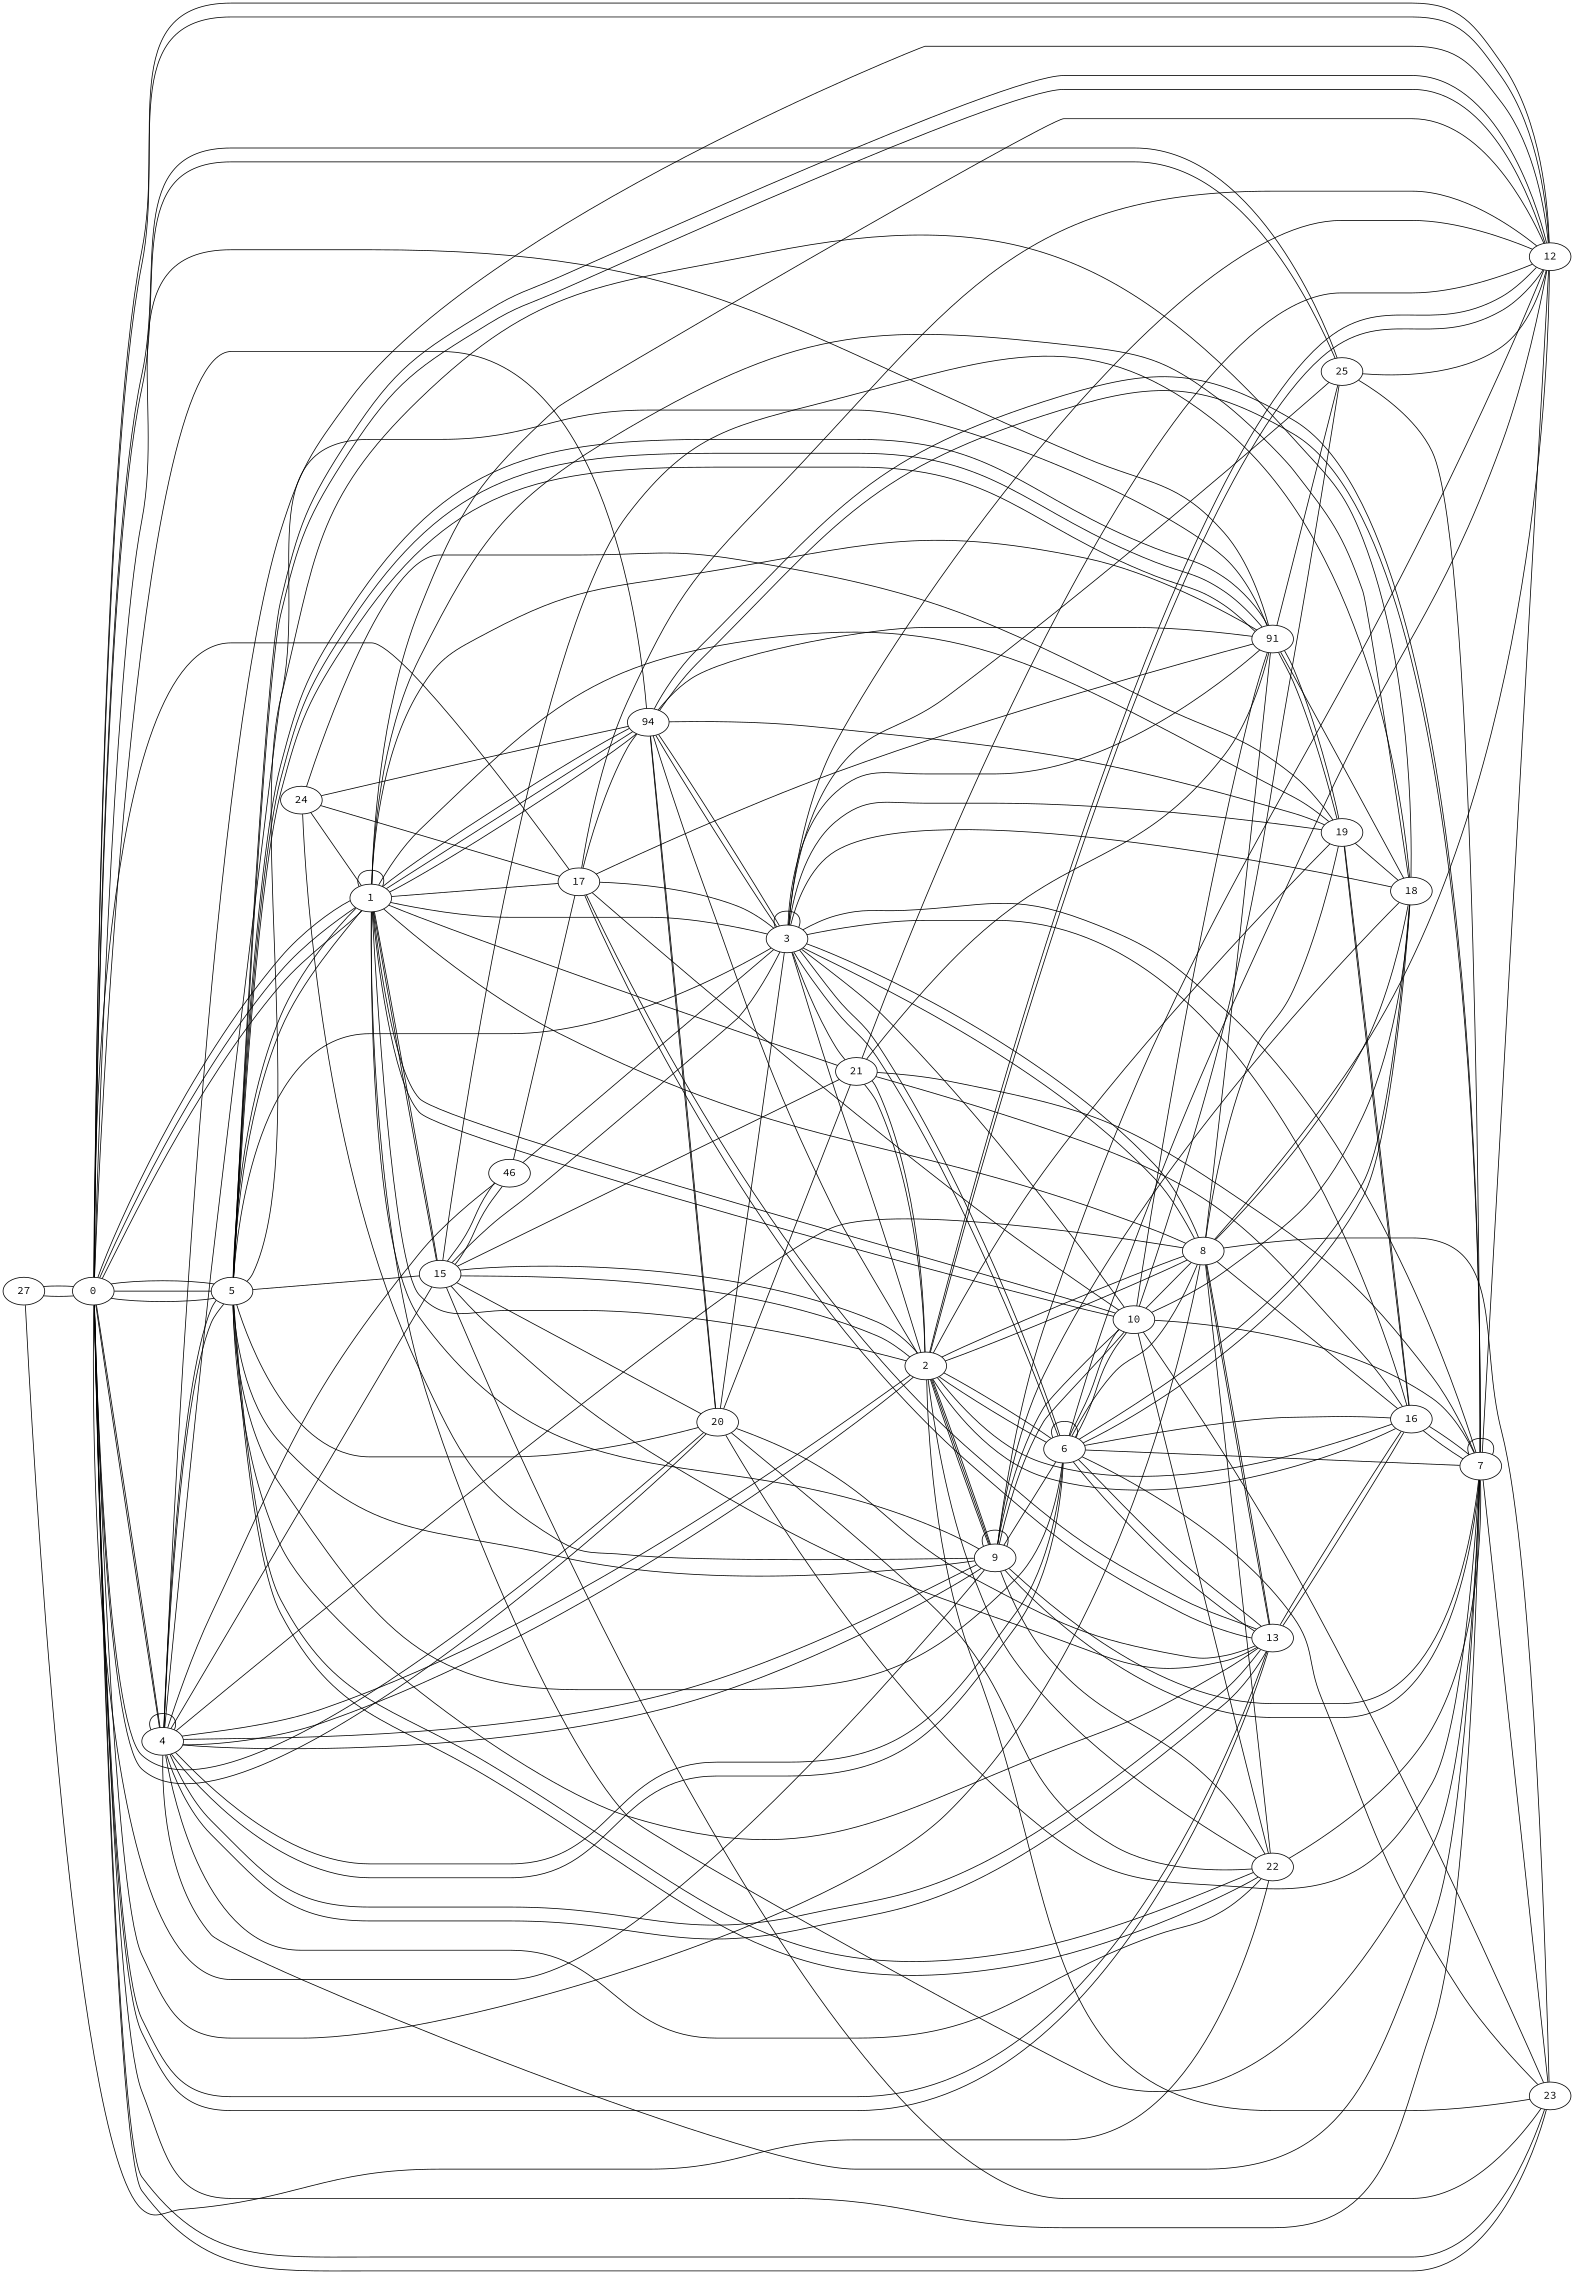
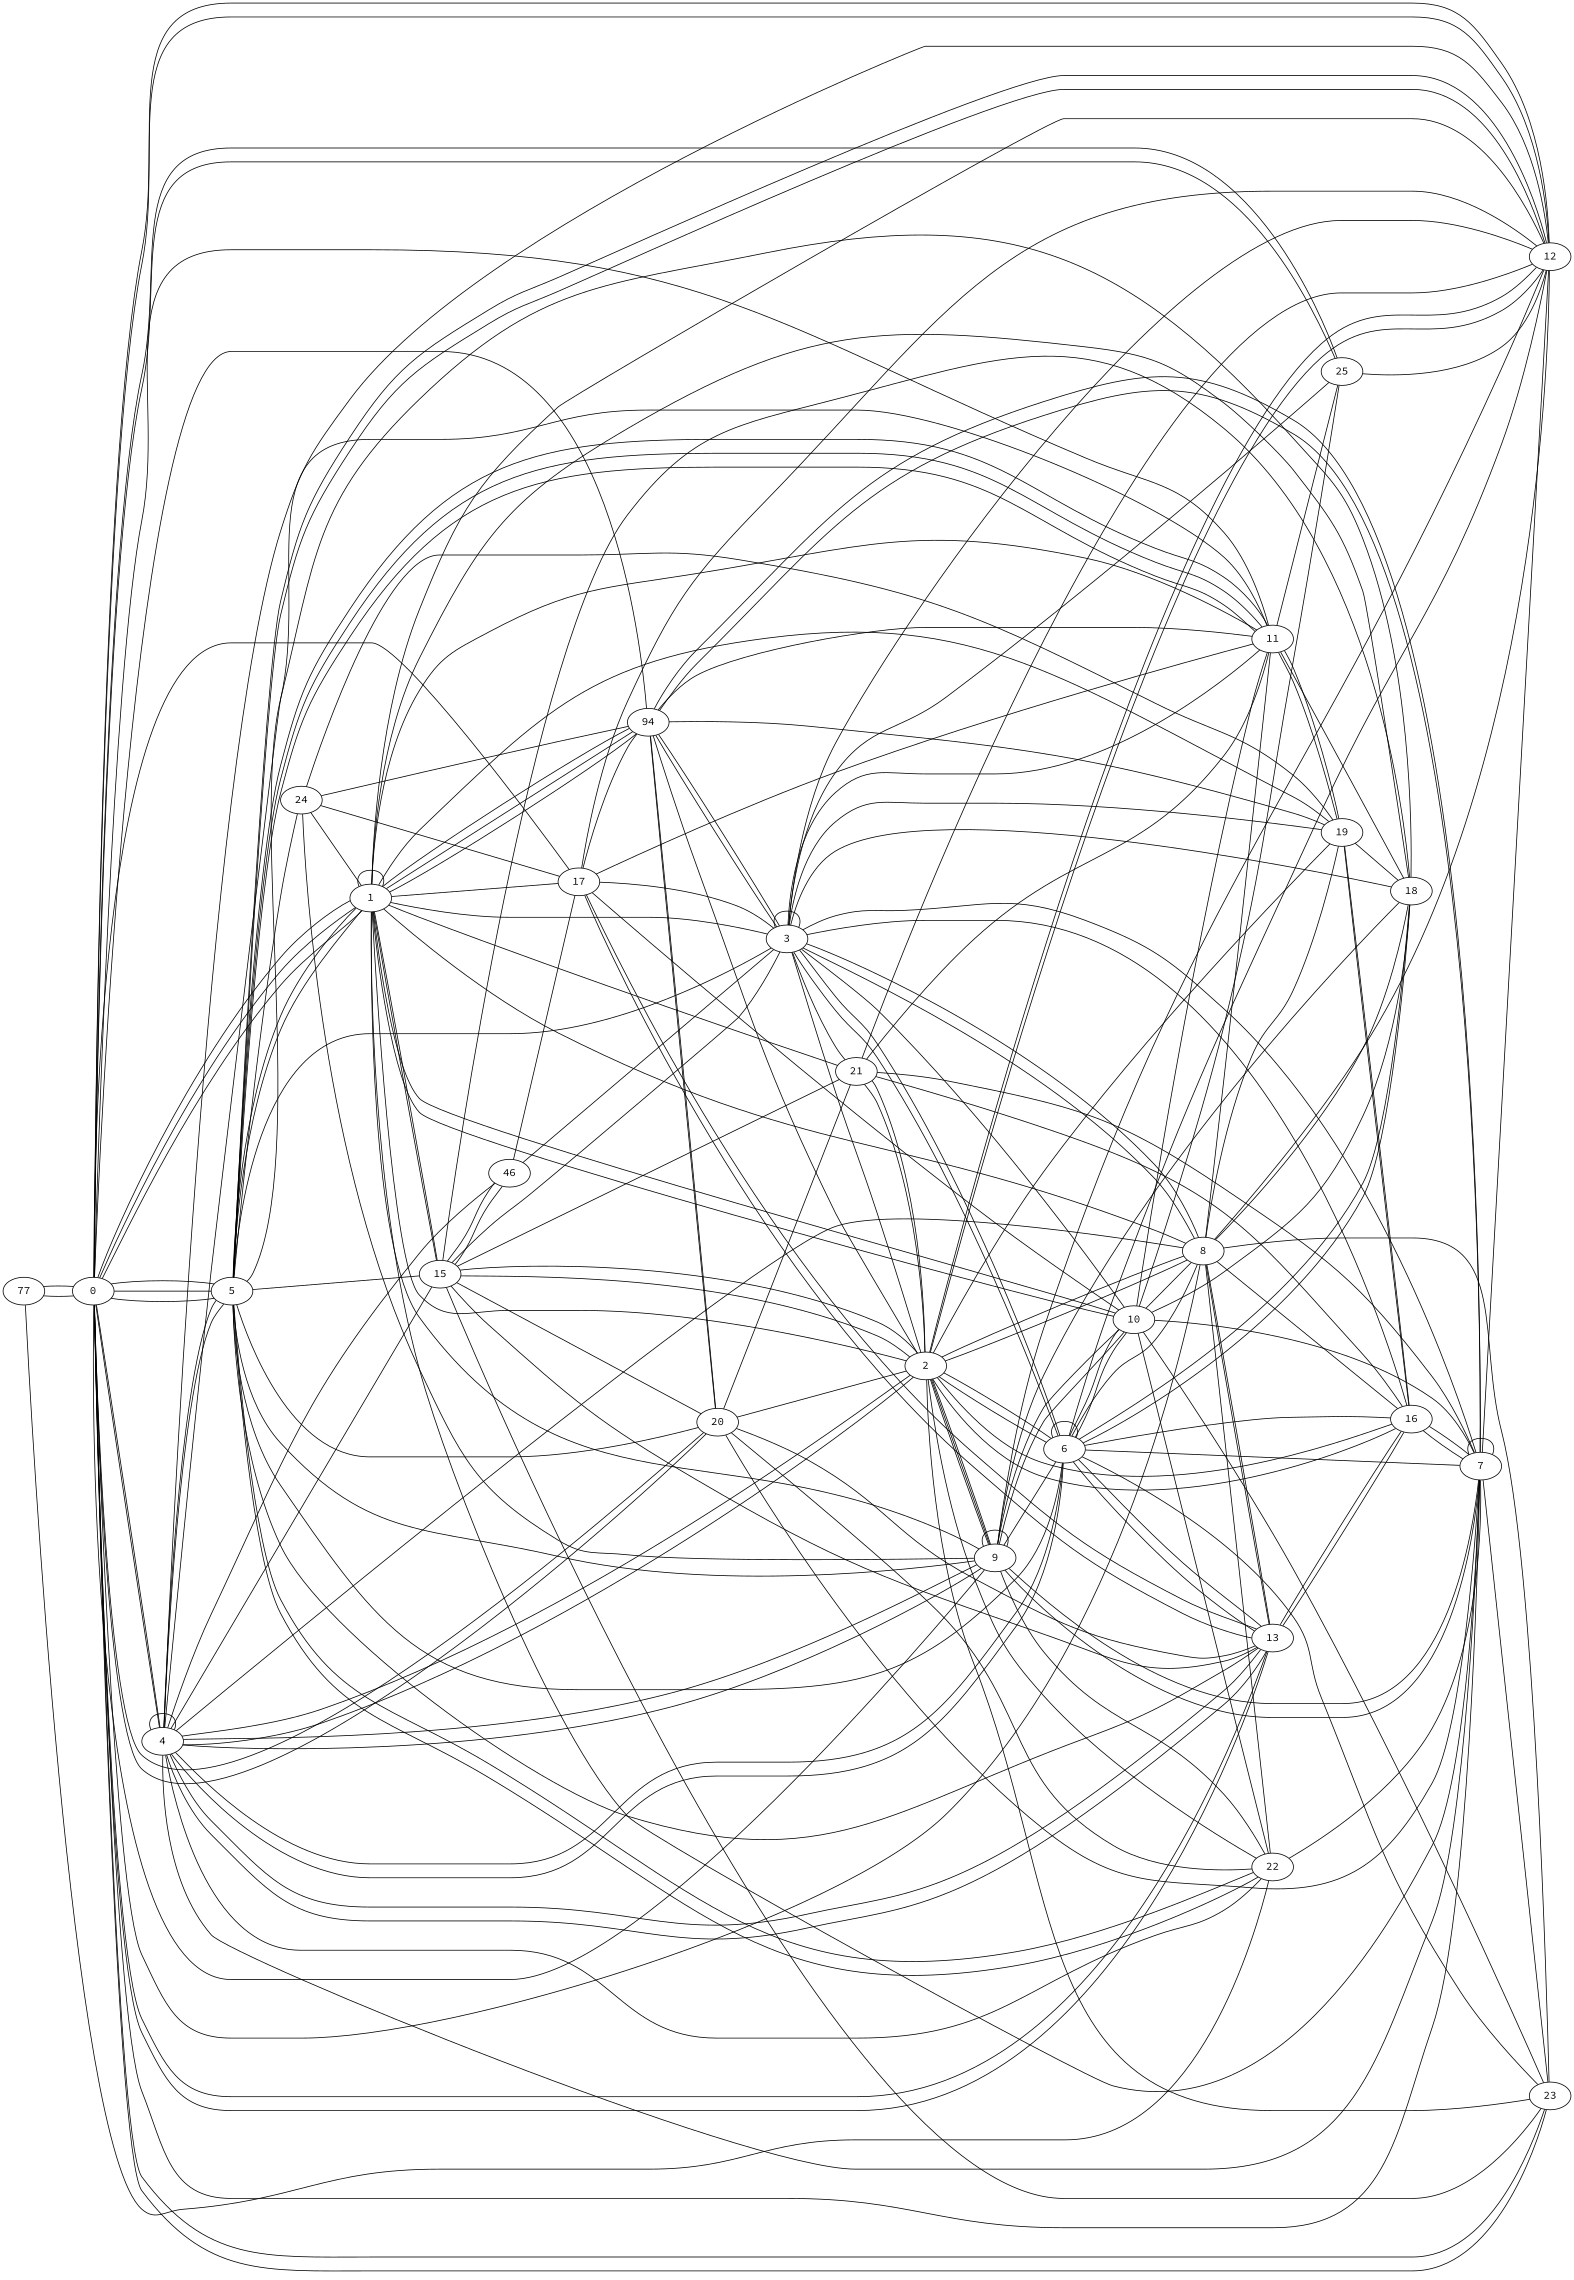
  graph {
    fontname="Source Code Pro"
    rankdir=LR
    node [fontname="Source Code Pro"]
    edge [fontname="Source Code Pro"]
    0
    4
    5
    8
    9
-   11 [label=91]
+   11
    12
    20
    23
    25
    2
    7
    13
    22
    1
    18
    24
    3
    19
    6
    10
    21
    17
    15
    n25 [label=94]
    n26 [label=46]
    16
-   27
+   27 [label=77]
    0 -- 4
    0 -- 4
    0 -- 5
    0 -- 8
    0 -- 9
    0 -- 11
    0 -- 12
    0 -- 20
    0 -- 23
    0 -- 25
    0 -- 25
    4 -- 4
    4 -- 5
    4 -- 8
    4 -- 9
    4 -- 9
    4 -- 11
    4 -- 2
    4 -- 2
    4 -- 7
    4 -- 13
    4 -- 22
    5 -- 0
    5 -- 0
    5 -- 4
    5 -- 9
    5 -- 11
    5 -- 11
    5 -- 12
    5 -- 22
    5 -- 22
    5 -- 1
    5 -- 18
+   5 -- 24
    8 -- 11
    8 -- 12
    8 -- 23
    8 -- 2
    8 -- 2
    8 -- 13
    8 -- 22
    8 -- 18
    8 -- 3
    8 -- 19
    9 -- 9
    9 -- 2
    9 -- 7
    9 -- 22
    9 -- 18
    9 -- 24
    9 -- 6
    11 -- 5
    11 -- 25
    11 -- 1
    11 -- 18
    11 -- 3
    11 -- 19
    11 -- 19
    11 -- 21
    11 -- 17
    12 -- 0
    12 -- 4
    12 -- 5
    12 -- 9
    12 -- 2
    12 -- 3
    12 -- 21
    12 -- 17
    20 -- 0
    20 -- 5
-   20 -- 3
+   20 -- 2
    20 -- 7
    20 -- 13
    20 -- 22
    20 -- 21
    20 -- 15
    20 -- n25
    23 -- 0
    23 -- 2
    23 -- 10
    25 -- 12
-   25 -- 7
    25 -- 10
    2 -- 9
    2 -- 9
    2 -- 12
    2 -- 1
    2 -- 3
    2 -- 6
    2 -- 6
    2 -- 21
    2 -- 15
    7 -- 0
    7 -- 9
    7 -- 12
    7 -- 23
    7 -- 7
    7 -- 1
    7 -- 21
    7 -- n25
    7 -- 16
    13 -- 0
    13 -- 0
    13 -- 4
    13 -- 5
    13 -- 8
    13 -- 6
    13 -- 17
    13 -- 17
    13 -- 16
    13 -- 16
    22 -- 2
    22 -- 7
    22 -- 10
    1 -- 0
    1 -- 0
    1 -- 0
    1 -- 5
    1 -- 8
    1 -- 9
    1 -- 12
    1 -- 1
    1 -- 10
    1 -- 10
    1 -- 15
    18 -- 1
    18 -- 3
    18 -- 10
    24 -- 1
    24 -- 19
    24 -- n25
    3 -- 5
    3 -- 8
    3 -- 25
    3 -- 7
    3 -- 1
    3 -- 3
    3 -- 6
    3 -- 10
    3 -- 21
    3 -- n25
    19 -- 2
    19 -- 1
    19 -- 18
    19 -- 3
    19 -- n25
    19 -- 16
    19 -- 16
    6 -- 4
    6 -- 4
    6 -- 5
    6 -- 8
    6 -- 12
    6 -- 23
    6 -- 7
    6 -- 13
    6 -- 18
    6 -- 18
    6 -- 3
    6 -- 6
    6 -- 10
    10 -- 8
    10 -- 9
    10 -- 9
    10 -- 11
    10 -- 7
    10 -- 6
    21 -- 2
    21 -- 1
    21 -- 15
    17 -- 0
    17 -- 1
    17 -- 24
    17 -- 3
    17 -- 10
    17 -- n25
    15 -- 4
    15 -- 5
    15 -- 23
    15 -- 2
    15 -- 13
    15 -- 1
    15 -- 18
    15 -- 3
    15 -- n26
    15 -- n26
    n25 -- 0
    n25 -- 11
    n25 -- 20
    n25 -- 2
    n25 -- 7
    n25 -- 1
    n25 -- 1
    n25 -- 1
    n25 -- 3
    n26 -- 4
    n26 -- 3
    n26 -- 17
    16 -- 8
    16 -- 2
    16 -- 2
    16 -- 7
    16 -- 3
    16 -- 6
    16 -- 21
    27 -- 0
    27 -- 0
    27 -- 22
  }
